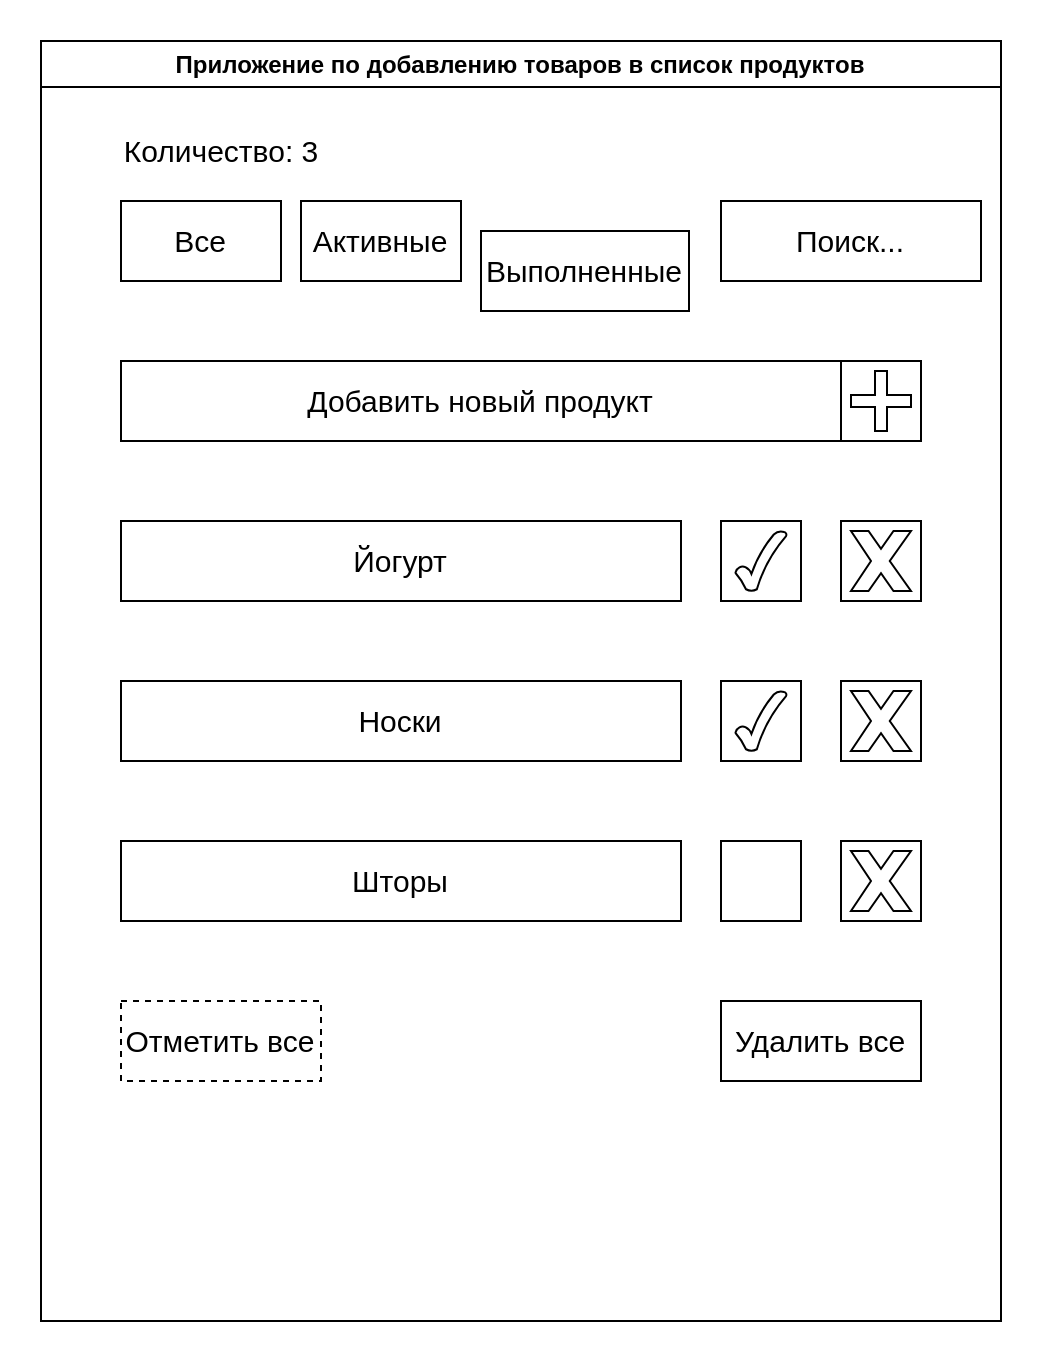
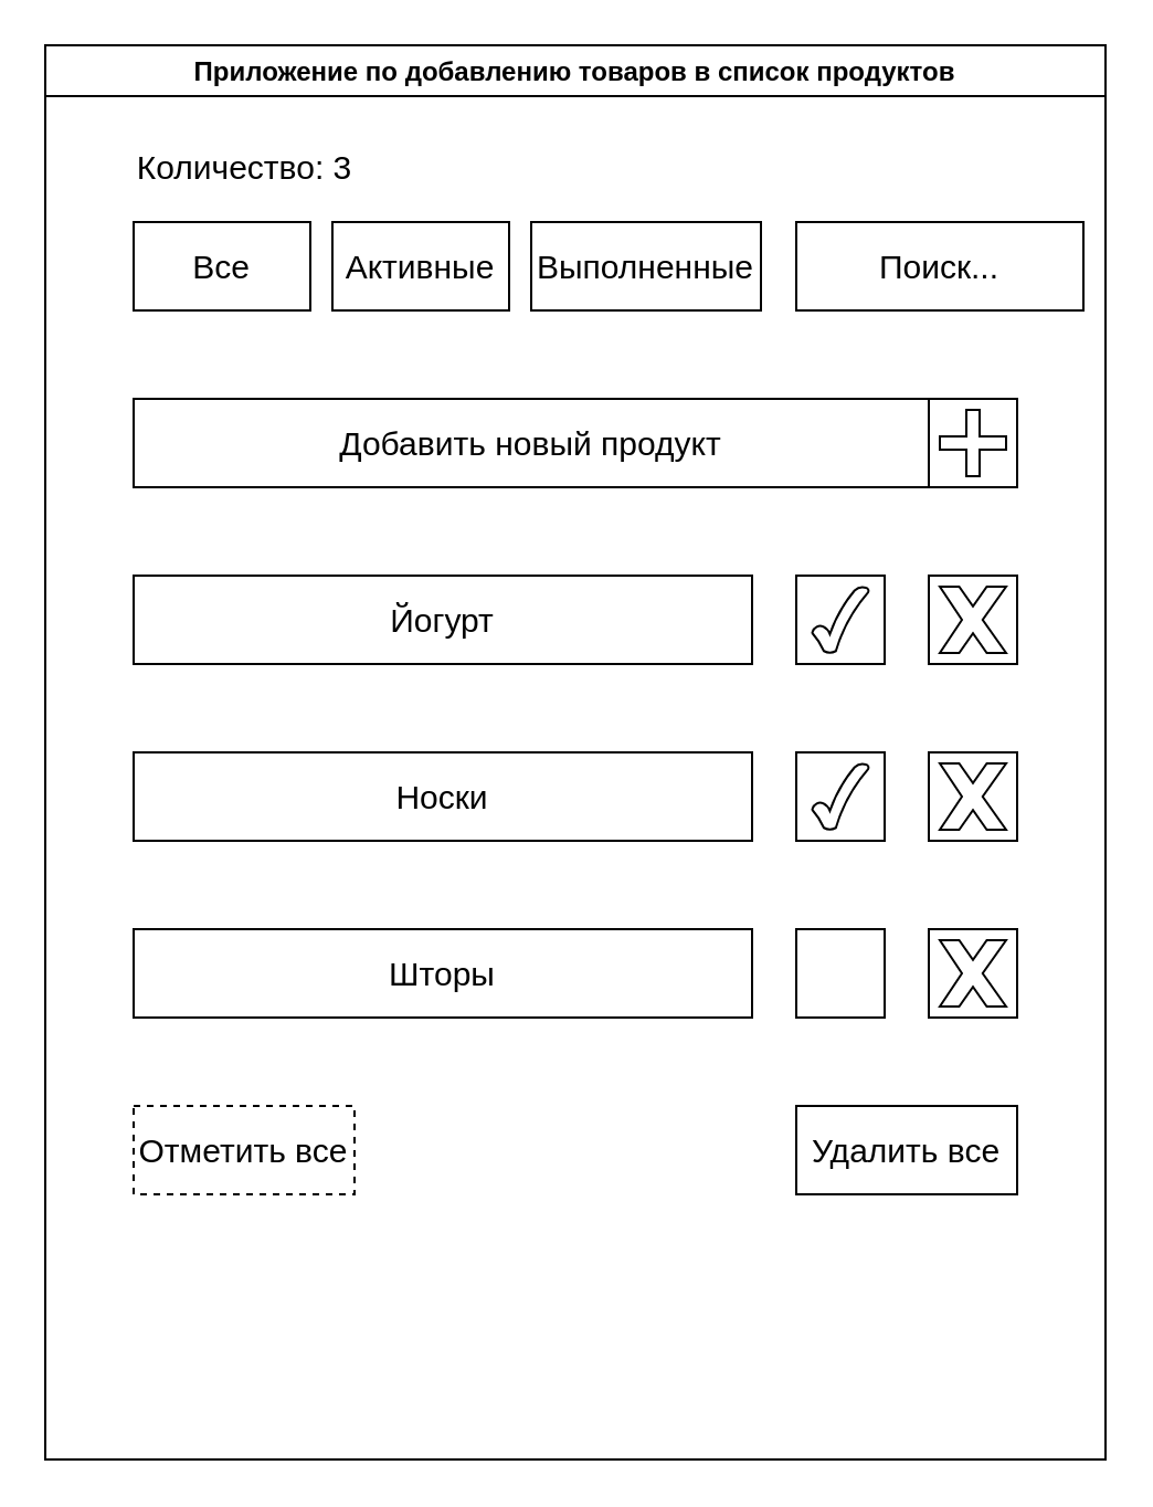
  <mxCell id="0" />
  <mxCell id="1" parent="0" />
  <mxCell id="2" value="Приложение по добавлению товаров в список продуктов" style="swimlane;" vertex="1" parent="1"><mxGeometry x="20" y="20" width="480" height="640" as="geometry" /></mxCell>
  <mxCell id="3" value="Все" style="rounded=0;whiteSpace=wrap;html=1;fontSize=15;" vertex="1" parent="2"><mxGeometry x="40" y="80" width="80" height="40" as="geometry" /></mxCell>
- <mxCell id="4" value="Выполненные" style="rounded=0;whiteSpace=wrap;html=1;fontSize=15;" vertex="1" parent="2"><mxGeometry x="220" y="95" width="104" height="40" as="geometry" /></mxCell>
+ <mxCell id="4" value="Выполненные" style="rounded=0;whiteSpace=wrap;html=1;fontSize=15;" vertex="1" parent="2"><mxGeometry x="220" y="80" width="104" height="40" as="geometry" /></mxCell>
  <mxCell id="5" value="Активные" style="rounded=0;whiteSpace=wrap;html=1;fontSize=15;" vertex="1" parent="2"><mxGeometry x="130" y="80" width="80" height="40" as="geometry" /></mxCell>
  <mxCell id="6" value="Поиск..." style="rounded=0;whiteSpace=wrap;html=1;fontSize=15;" vertex="1" parent="2"><mxGeometry x="340" y="80" width="130" height="40" as="geometry" /></mxCell>
  <mxCell id="7" value="Добавить новый продукт" style="rounded=0;whiteSpace=wrap;html=1;fontSize=15;" vertex="1" parent="2"><mxGeometry x="40" y="160" width="360" height="40" as="geometry" /></mxCell>
  <mxCell id="8" value="" style="rounded=0;whiteSpace=wrap;html=1;fontSize=15;" vertex="1" parent="2"><mxGeometry x="400" y="160" width="40" height="40" as="geometry" /></mxCell>
  <mxCell id="9" value="Йогурт" style="rounded=0;whiteSpace=wrap;html=1;fontSize=15;" vertex="1" parent="2"><mxGeometry x="40" y="240" width="280" height="40" as="geometry" /></mxCell>
  <mxCell id="10" value="" style="rounded=0;whiteSpace=wrap;html=1;fontSize=15;" vertex="1" parent="2"><mxGeometry x="340" y="240" width="40" height="40" as="geometry" /></mxCell>
  <mxCell id="11" value="" style="rounded=0;whiteSpace=wrap;html=1;fontSize=15;" vertex="1" parent="2"><mxGeometry x="400" y="240" width="40" height="40" as="geometry" /></mxCell>
  <mxCell id="12" value="Носки" style="rounded=0;whiteSpace=wrap;html=1;fontSize=15;" vertex="1" parent="2"><mxGeometry x="40" y="320" width="280" height="40" as="geometry" /></mxCell>
  <mxCell id="13" value="" style="rounded=0;whiteSpace=wrap;html=1;fontSize=15;" vertex="1" parent="2"><mxGeometry x="340" y="320" width="40" height="40" as="geometry" /></mxCell>
  <mxCell id="14" value="" style="rounded=0;whiteSpace=wrap;html=1;fontSize=15;" vertex="1" parent="2"><mxGeometry x="400" y="320" width="40" height="40" as="geometry" /></mxCell>
  <mxCell id="15" value="Шторы" style="rounded=0;whiteSpace=wrap;html=1;fontSize=15;" vertex="1" parent="2"><mxGeometry x="40" y="400" width="280" height="40" as="geometry" /></mxCell>
  <mxCell id="16" value="" style="rounded=0;whiteSpace=wrap;html=1;fontSize=15;" vertex="1" parent="2"><mxGeometry x="340" y="400" width="40" height="40" as="geometry" /></mxCell>
  <mxCell id="17" value="" style="rounded=0;whiteSpace=wrap;html=1;fontSize=15;" vertex="1" parent="2"><mxGeometry x="400" y="400" width="40" height="40" as="geometry" /></mxCell>
  <mxCell id="18" value="" style="verticalLabelPosition=bottom;verticalAlign=top;html=1;shape=mxgraph.basic.tick;fontSize=15;" vertex="1" parent="2"><mxGeometry x="347.25" y="245" width="25.5" height="30" as="geometry" /></mxCell>
  <mxCell id="19" value="" style="verticalLabelPosition=bottom;verticalAlign=top;html=1;shape=mxgraph.basic.x;fontSize=15;" vertex="1" parent="2"><mxGeometry x="405" y="245" width="30" height="30" as="geometry" /></mxCell>
  <mxCell id="20" value="" style="verticalLabelPosition=bottom;verticalAlign=top;html=1;shape=mxgraph.basic.tick;fontSize=15;" vertex="1" parent="2"><mxGeometry x="347.25" y="325" width="25.5" height="30" as="geometry" /></mxCell>
  <mxCell id="21" value="" style="verticalLabelPosition=bottom;verticalAlign=top;html=1;shape=mxgraph.basic.x;fontSize=15;" vertex="1" parent="2"><mxGeometry x="405" y="325" width="30" height="30" as="geometry" /></mxCell>
  <mxCell id="22" value="" style="verticalLabelPosition=bottom;verticalAlign=top;html=1;shape=mxgraph.basic.x;fontSize=15;" vertex="1" parent="2"><mxGeometry x="405" y="405" width="30" height="30" as="geometry" /></mxCell>
  <mxCell id="23" value="Удалить все" style="rounded=0;whiteSpace=wrap;html=1;fontSize=15;" vertex="1" parent="2"><mxGeometry x="340" y="480" width="100" height="40" as="geometry" /></mxCell>
  <mxCell id="24" value="Отметить все" style="rounded=0;whiteSpace=wrap;html=1;fontSize=15;dashed=1;" vertex="1" parent="2"><mxGeometry x="40" y="480" width="100" height="40" as="geometry" /></mxCell>
  <mxCell id="25" value="" style="shape=cross;whiteSpace=wrap;html=1;fontSize=15;" vertex="1" parent="2"><mxGeometry x="405" y="165" width="30" height="30" as="geometry" /></mxCell>
  <mxCell id="26" value="Количество: 3" style="text;html=1;align=center;verticalAlign=middle;resizable=0;points=[];autosize=1;strokeColor=none;fillColor=none;fontSize=15;" vertex="1" parent="2"><mxGeometry x="30" y="40" width="120" height="30" as="geometry" /></mxCell>
